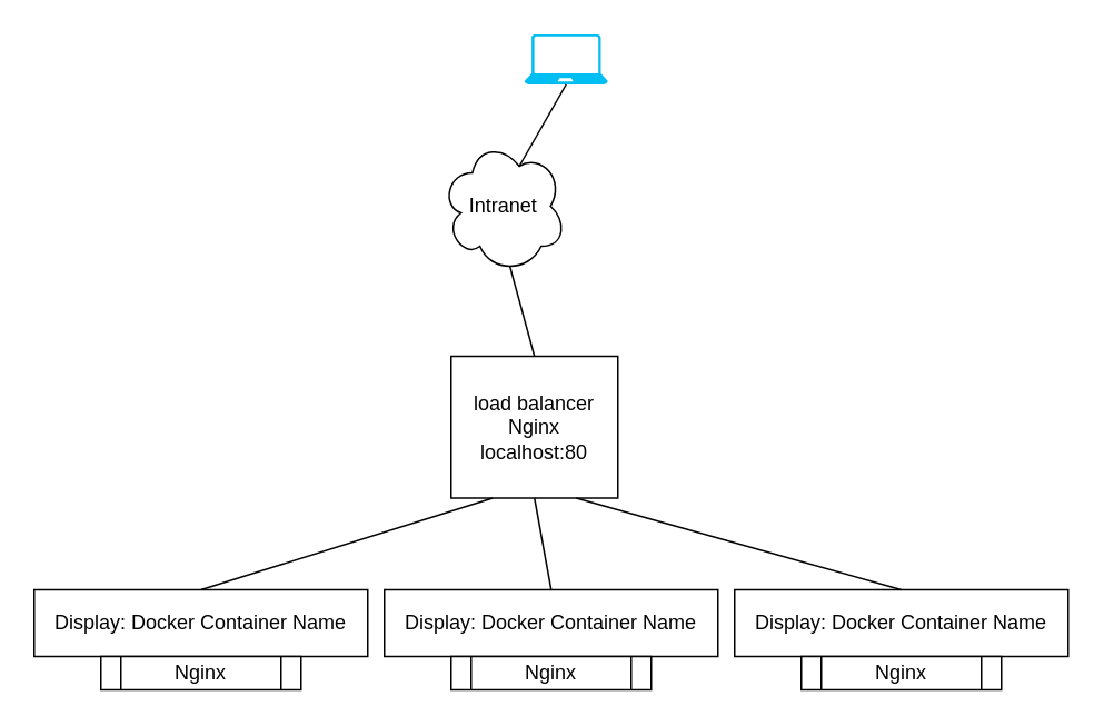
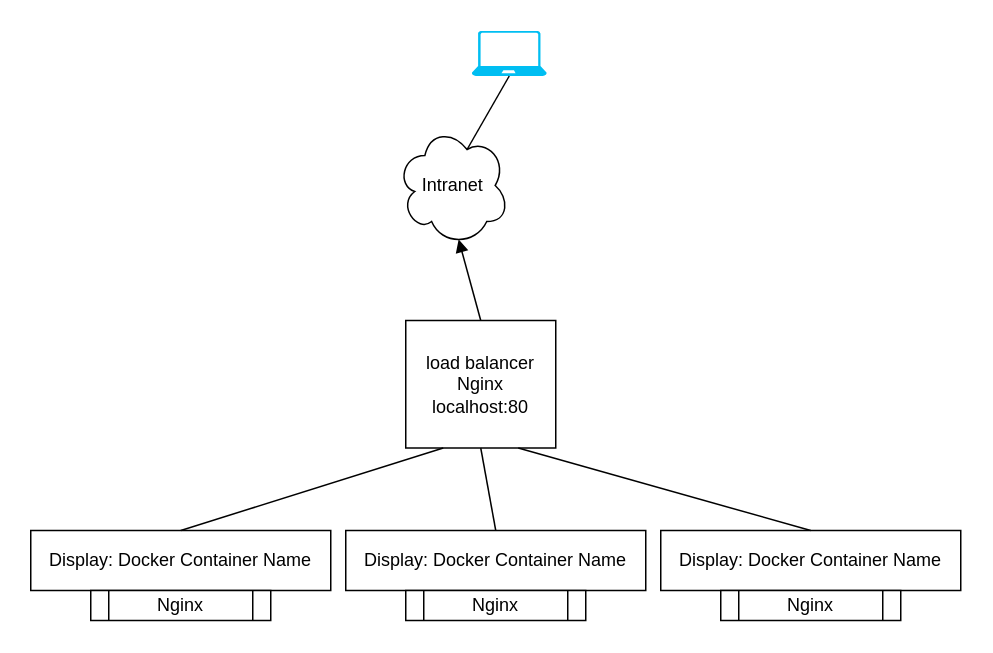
  <mxCell id="0" />
  <mxCell id="1" parent="0" />
  <mxCell id="2" value="load balancer&lt;br&gt;Nginx&lt;br&gt;localhost:80" style="rounded=0;whiteSpace=wrap;html=1;" parent="1" vertex="1"><mxGeometry x="270" y="213" width="100" height="85" as="geometry" /></mxCell>
  <mxCell id="3" value="Display: Docker Container Name" style="rounded=0;whiteSpace=wrap;html=1;" parent="1" vertex="1"><mxGeometry x="20" y="353" width="200" height="40" as="geometry" /></mxCell>
  <mxCell id="4" value="Display: Docker Container Name" style="rounded=0;whiteSpace=wrap;html=1;" parent="1" vertex="1"><mxGeometry x="230" y="353" width="200" height="40" as="geometry" /></mxCell>
  <mxCell id="5" value="Display: Docker Container Name" style="rounded=0;whiteSpace=wrap;html=1;" parent="1" vertex="1"><mxGeometry x="440" y="353" width="200" height="40" as="geometry" /></mxCell>
  <mxCell id="6" value="" style="endArrow=none;html=1;rounded=0;entryX=0.25;entryY=1;entryDx=0;entryDy=0;exitX=0.5;exitY=0;exitDx=0;exitDy=0;" parent="1" source="3" target="2" edge="1"><mxGeometry width="50" height="50" relative="1" as="geometry"><mxPoint x="130" y="343" as="sourcePoint" /><mxPoint x="180" y="293" as="targetPoint" /></mxGeometry></mxCell>
  <mxCell id="7" value="" style="endArrow=none;html=1;rounded=0;entryX=0.5;entryY=1;entryDx=0;entryDy=0;exitX=0.5;exitY=0;exitDx=0;exitDy=0;" parent="1" source="4" target="2" edge="1"><mxGeometry width="50" height="50" relative="1" as="geometry"><mxPoint x="130" y="363" as="sourcePoint" /><mxPoint x="310" y="293" as="targetPoint" /></mxGeometry></mxCell>
  <mxCell id="8" value="" style="endArrow=none;html=1;rounded=0;entryX=0.75;entryY=1;entryDx=0;entryDy=0;exitX=0.5;exitY=0;exitDx=0;exitDy=0;" parent="1" source="5" target="2" edge="1"><mxGeometry width="50" height="50" relative="1" as="geometry"><mxPoint x="340" y="363" as="sourcePoint" /><mxPoint x="340" y="293" as="targetPoint" /></mxGeometry></mxCell>
  <mxCell id="9" value="Intranet" style="ellipse;shape=cloud;whiteSpace=wrap;html=1;" vertex="1" parent="1"><mxGeometry x="264" y="83" width="75" height="80" as="geometry" /></mxCell>
- <mxCell id="10" value="" style="endArrow=none;html=1;rounded=0;entryX=0.55;entryY=0.95;entryDx=0;entryDy=0;entryPerimeter=0;exitX=0.5;exitY=0;exitDx=0;exitDy=0;" edge="1" parent="1" source="2" target="9"><mxGeometry width="50" height="50" relative="1" as="geometry"><mxPoint x="275" y="223" as="sourcePoint" /><mxPoint x="325" y="173" as="targetPoint" /></mxGeometry></mxCell>
+ <mxCell id="10" value="" style="endArrow=block;html=1;rounded=0;entryX=0.55;entryY=0.95;entryDx=0;entryDy=0;entryPerimeter=0;exitX=0.5;exitY=0;exitDx=0;exitDy=0;" edge="1" parent="1" source="2" target="9"><mxGeometry width="50" height="50" relative="1" as="geometry"><mxPoint x="275" y="223" as="sourcePoint" /><mxPoint x="325" y="173" as="targetPoint" /></mxGeometry></mxCell>
  <mxCell id="11" value="" style="verticalLabelPosition=bottom;html=1;verticalAlign=top;align=center;strokeColor=none;fillColor=#00BEF2;shape=mxgraph.azure.laptop;pointerEvents=1;" vertex="1" parent="1"><mxGeometry x="314" y="20" width="50" height="30" as="geometry" /></mxCell>
  <mxCell id="12" value="" style="endArrow=none;html=1;rounded=0;entryX=0.5;entryY=1;entryDx=0;entryDy=0;entryPerimeter=0;exitX=0.625;exitY=0.2;exitDx=0;exitDy=0;exitPerimeter=0;" edge="1" parent="1" source="9" target="11"><mxGeometry width="50" height="50" relative="1" as="geometry"><mxPoint x="195" y="103" as="sourcePoint" /><mxPoint x="245" y="53" as="targetPoint" /></mxGeometry></mxCell>
  <mxCell id="13" value="Nginx" style="shape=process;whiteSpace=wrap;html=1;backgroundOutline=1;" vertex="1" parent="1"><mxGeometry x="60" y="393" width="120" height="20" as="geometry" /></mxCell>
  <mxCell id="14" value="Nginx" style="shape=process;whiteSpace=wrap;html=1;backgroundOutline=1;" vertex="1" parent="1"><mxGeometry x="270" y="393" width="120" height="20" as="geometry" /></mxCell>
  <mxCell id="15" value="Nginx" style="shape=process;whiteSpace=wrap;html=1;backgroundOutline=1;" vertex="1" parent="1"><mxGeometry x="480" y="393" width="120" height="20" as="geometry" /></mxCell>
